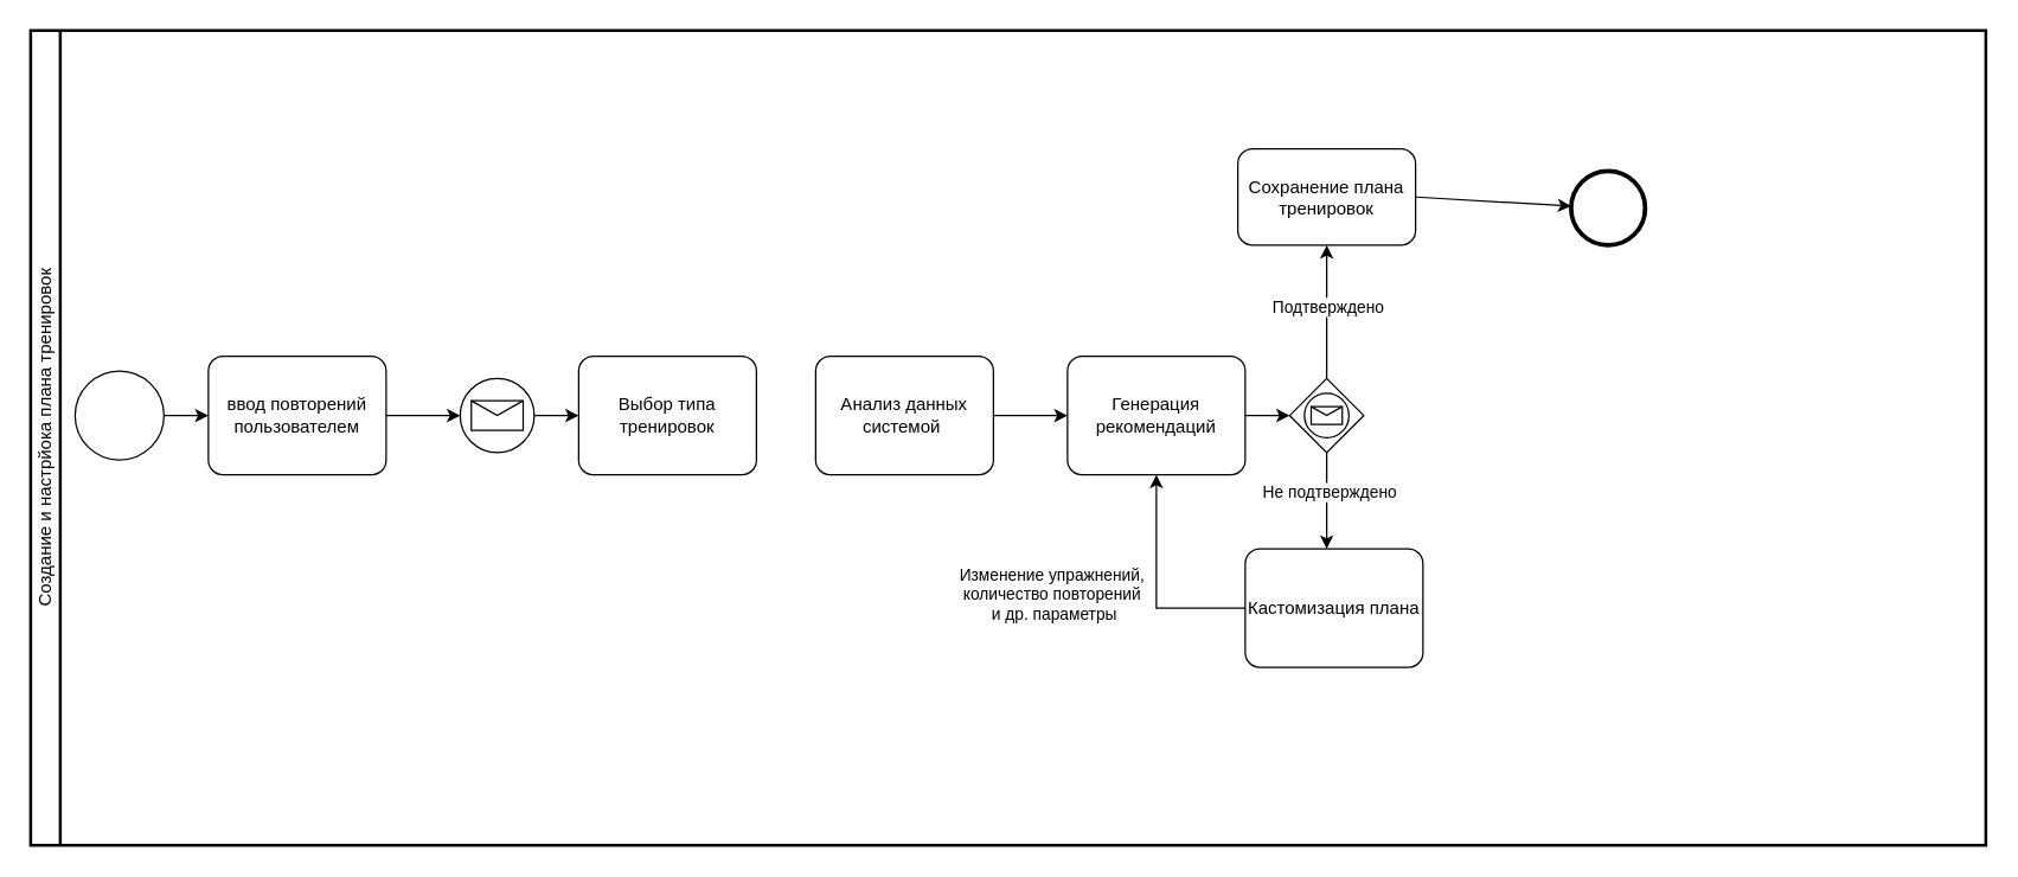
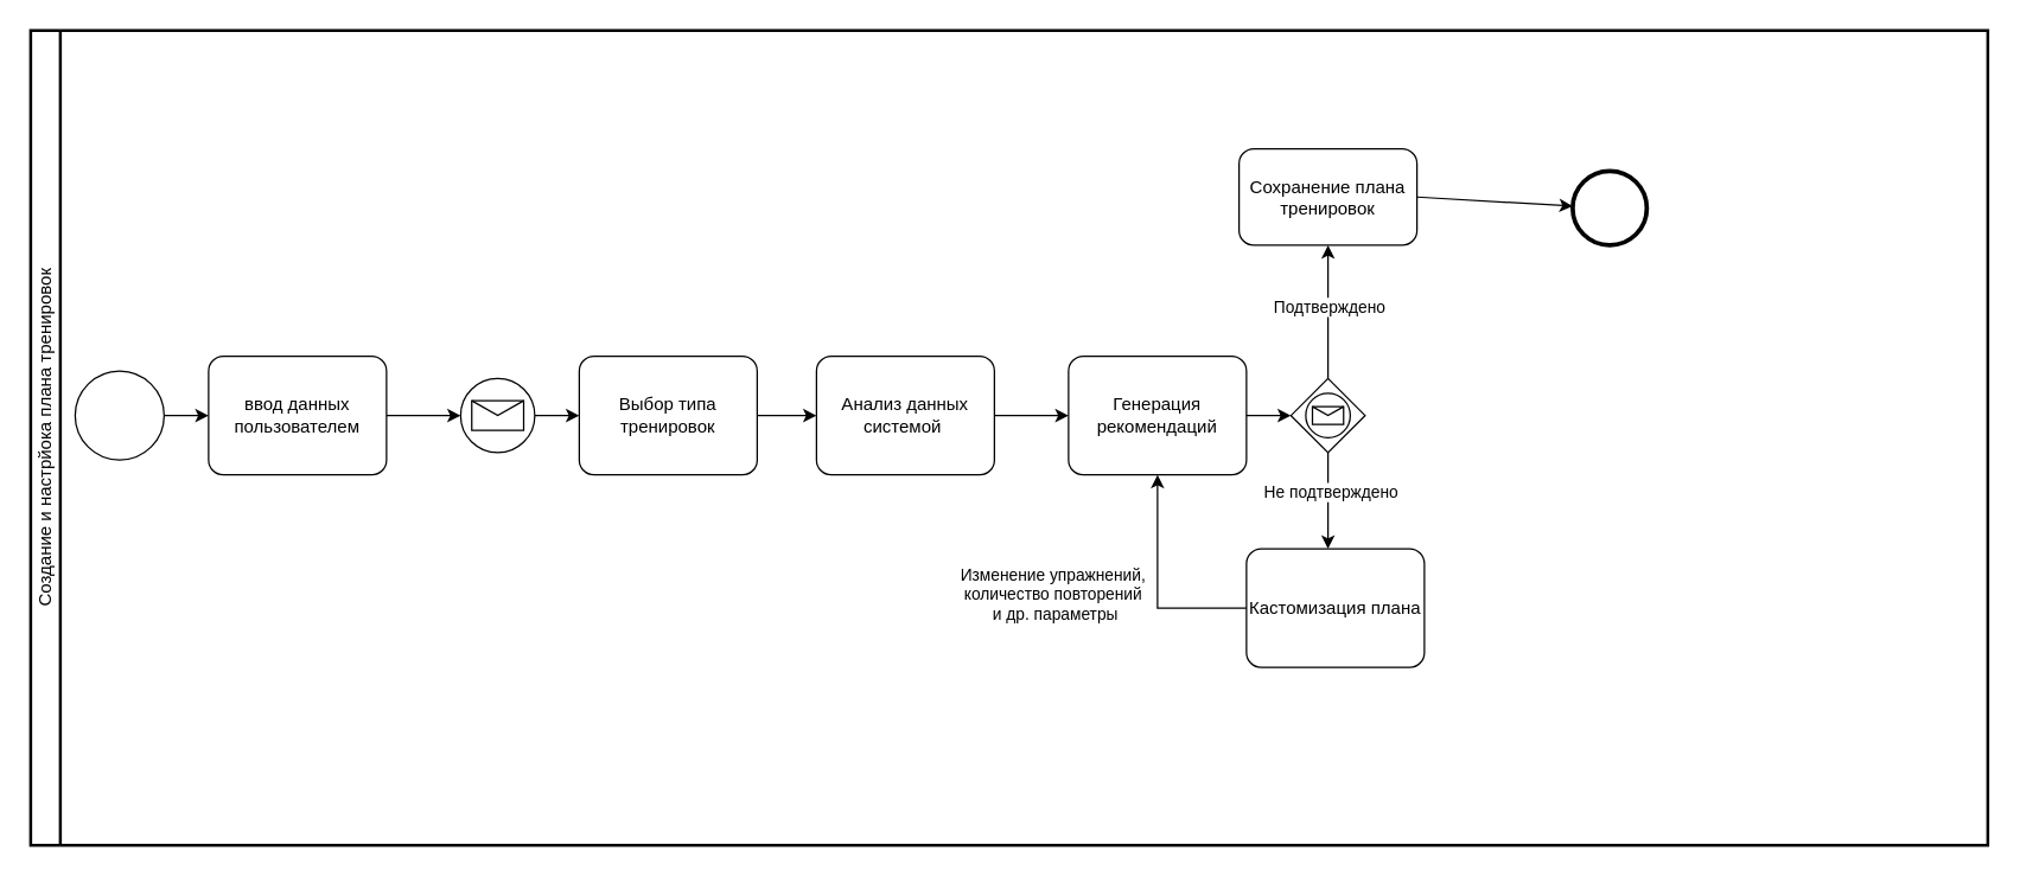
  <mxCell id="0" />
  <mxCell id="1" parent="0" />
  <mxCell id="2" value="Создание и настрйока плана тренировок" style="swimlane;html=1;startSize=20;fontStyle=0;collapsible=0;horizontal=0;swimlaneLine=1;swimlaneFillColor=#ffffff;strokeWidth=2;whiteSpace=wrap;" parent="1" vertex="1"><mxGeometry x="20" y="20" width="1320" height="550" as="geometry" /></mxCell>
  <mxCell id="3" value="" style="verticalLabelPosition=bottom;verticalAlign=top;html=1;shape=mxgraph.flowchart.on-page_reference;" vertex="1" parent="2"><mxGeometry x="30" y="230" width="60" height="60" as="geometry" /></mxCell>
  <mxCell id="4" value="Выбор типа тренировок" style="points=[[0.25,0,0],[0.5,0,0],[0.75,0,0],[1,0.25,0],[1,0.5,0],[1,0.75,0],[0.75,1,0],[0.5,1,0],[0.25,1,0],[0,0.75,0],[0,0.5,0],[0,0.25,0]];shape=mxgraph.bpmn.task;whiteSpace=wrap;rectStyle=rounded;size=10;html=1;container=1;expand=0;collapsible=0;taskMarker=abstract;" vertex="1" parent="2"><mxGeometry x="370" y="220" width="120" height="80" as="geometry" /></mxCell>
  <mxCell id="5" value="" style="points=[[0.145,0.145,0],[0.5,0,0],[0.855,0.145,0],[1,0.5,0],[0.855,0.855,0],[0.5,1,0],[0.145,0.855,0],[0,0.5,0]];shape=mxgraph.bpmn.event;html=1;verticalLabelPosition=bottom;labelBackgroundColor=#ffffff;verticalAlign=top;align=center;perimeter=ellipsePerimeter;outlineConnect=0;aspect=fixed;outline=standard;symbol=message;" vertex="1" parent="2"><mxGeometry x="290" y="235" width="50" height="50" as="geometry" /></mxCell>
  <mxCell id="6" style="edgeStyle=orthogonalEdgeStyle;rounded=0;orthogonalLoop=1;jettySize=auto;html=1;exitX=1;exitY=0.5;exitDx=0;exitDy=0;exitPerimeter=0;entryX=0;entryY=0.5;entryDx=0;entryDy=0;entryPerimeter=0;" parent="2" source="5" target="4" edge="1"><mxGeometry relative="1" as="geometry"><mxPoint x="390" y="259.5" as="sourcePoint" /><mxPoint x="470" y="260" as="targetPoint" /></mxGeometry></mxCell>
  <mxCell id="7" style="edgeStyle=orthogonalEdgeStyle;rounded=0;orthogonalLoop=1;jettySize=auto;html=1;entryX=0;entryY=0.5;entryDx=0;entryDy=0;entryPerimeter=0;" edge="1" parent="2" source="9" target="5"><mxGeometry relative="1" as="geometry"><mxPoint x="270" y="259.5" as="sourcePoint" /><mxPoint x="340" y="259.5" as="targetPoint" /></mxGeometry></mxCell>
- <mxCell id="9" value="ввод повторений пользователем" style="points=[[0.25,0,0],[0.5,0,0],[0.75,0,0],[1,0.25,0],[1,0.5,0],[1,0.75,0],[0.75,1,0],[0.5,1,0],[0.25,1,0],[0,0.75,0],[0,0.5,0],[0,0.25,0]];shape=mxgraph.bpmn.task;whiteSpace=wrap;rectStyle=rounded;size=10;html=1;container=1;expand=0;collapsible=0;taskMarker=abstract;" parent="2" vertex="1"><mxGeometry x="120" y="220" width="120" height="80" as="geometry" /></mxCell>
+ <mxCell id="8" style="edgeStyle=orthogonalEdgeStyle;rounded=0;orthogonalLoop=1;jettySize=auto;html=1;exitX=1;exitY=0.5;exitDx=0;exitDy=0;exitPerimeter=0;entryX=0;entryY=0.5;entryDx=0;entryDy=0;entryPerimeter=0;" edge="1" parent="2" source="4" target="10"><mxGeometry relative="1" as="geometry"><mxPoint x="580" y="259.5" as="sourcePoint" /><mxPoint x="550" y="260" as="targetPoint" /></mxGeometry></mxCell>
+ <mxCell id="9" value="ввод данных пользователем" style="points=[[0.25,0,0],[0.5,0,0],[0.75,0,0],[1,0.25,0],[1,0.5,0],[1,0.75,0],[0.75,1,0],[0.5,1,0],[0.25,1,0],[0,0.75,0],[0,0.5,0],[0,0.25,0]];shape=mxgraph.bpmn.task;whiteSpace=wrap;rectStyle=rounded;size=10;html=1;container=1;expand=0;collapsible=0;taskMarker=abstract;" parent="2" vertex="1"><mxGeometry x="120" y="220" width="120" height="80" as="geometry" /></mxCell>
  <mxCell id="10" value="Анализ данных системой&amp;nbsp;" style="points=[[0.25,0,0],[0.5,0,0],[0.75,0,0],[1,0.25,0],[1,0.5,0],[1,0.75,0],[0.75,1,0],[0.5,1,0],[0.25,1,0],[0,0.75,0],[0,0.5,0],[0,0.25,0]];shape=mxgraph.bpmn.task;whiteSpace=wrap;rectStyle=rounded;size=10;html=1;container=1;expand=0;collapsible=0;taskMarker=abstract;" vertex="1" parent="2"><mxGeometry x="530" y="220" width="120" height="80" as="geometry" /></mxCell>
  <mxCell id="11" value="Генерация рекомендаций" style="points=[[0.25,0,0],[0.5,0,0],[0.75,0,0],[1,0.25,0],[1,0.5,0],[1,0.75,0],[0.75,1,0],[0.5,1,0],[0.25,1,0],[0,0.75,0],[0,0.5,0],[0,0.25,0]];shape=mxgraph.bpmn.task;whiteSpace=wrap;rectStyle=rounded;size=10;html=1;container=1;expand=0;collapsible=0;taskMarker=abstract;" vertex="1" parent="2"><mxGeometry x="700" y="220" width="120" height="80" as="geometry" /></mxCell>
  <mxCell id="12" value="" style="endArrow=classic;html=1;rounded=0;exitX=1;exitY=0.5;exitDx=0;exitDy=0;exitPerimeter=0;" edge="1" parent="2" source="10" target="11"><mxGeometry width="50" height="50" relative="1" as="geometry"><mxPoint x="800" y="260" as="sourcePoint" /><mxPoint x="700" y="260" as="targetPoint" /></mxGeometry></mxCell>
  <mxCell id="13" value="" style="points=[[0.25,0.25,0],[0.5,0,0],[0.75,0.25,0],[1,0.5,0],[0.75,0.75,0],[0.5,1,0],[0.25,0.75,0],[0,0.5,0]];shape=mxgraph.bpmn.gateway2;html=1;verticalLabelPosition=bottom;labelBackgroundColor=#ffffff;verticalAlign=top;align=center;perimeter=rhombusPerimeter;outlineConnect=0;outline=standard;symbol=message;" vertex="1" parent="2"><mxGeometry x="850" y="235" width="50" height="50" as="geometry" /></mxCell>
  <mxCell id="14" value="" style="endArrow=classic;html=1;rounded=0;exitX=1;exitY=0.5;exitDx=0;exitDy=0;exitPerimeter=0;" edge="1" parent="2" source="11" target="13"><mxGeometry width="50" height="50" relative="1" as="geometry"><mxPoint x="690" y="350" as="sourcePoint" /><mxPoint x="740" y="300" as="targetPoint" /></mxGeometry></mxCell>
  <mxCell id="15" value="Сохранение плана тренировок" style="points=[[0.25,0,0],[0.5,0,0],[0.75,0,0],[1,0.25,0],[1,0.5,0],[1,0.75,0],[0.75,1,0],[0.5,1,0],[0.25,1,0],[0,0.75,0],[0,0.5,0],[0,0.25,0]];shape=mxgraph.bpmn.task;whiteSpace=wrap;rectStyle=rounded;size=10;html=1;container=1;expand=0;collapsible=0;taskMarker=abstract;" vertex="1" parent="2"><mxGeometry x="815" y="80" width="120" height="65" as="geometry" /></mxCell>
  <mxCell id="16" value="" style="endArrow=classic;html=1;rounded=0;exitX=0.5;exitY=0;exitDx=0;exitDy=0;exitPerimeter=0;entryX=0.5;entryY=1;entryDx=0;entryDy=0;entryPerimeter=0;" edge="1" parent="2" source="13" target="15"><mxGeometry width="50" height="50" relative="1" as="geometry"><mxPoint x="990" y="320" as="sourcePoint" /><mxPoint x="1040" y="270" as="targetPoint" /></mxGeometry></mxCell>
  <mxCell id="17" value="Подтверждено" style="edgeLabel;html=1;align=center;verticalAlign=middle;resizable=0;points=[];" vertex="1" connectable="0" parent="16"><mxGeometry x="0.089" relative="1" as="geometry"><mxPoint as="offset" /></mxGeometry></mxCell>
  <mxCell id="18" value="" style="endArrow=classic;html=1;rounded=0;exitX=0.5;exitY=1;exitDx=0;exitDy=0;exitPerimeter=0;" edge="1" parent="2" source="13"><mxGeometry width="50" height="50" relative="1" as="geometry"><mxPoint x="990" y="320" as="sourcePoint" /><mxPoint x="875" y="350" as="targetPoint" /></mxGeometry></mxCell>
  <mxCell id="19" value="Не подтверждено" style="edgeLabel;html=1;align=center;verticalAlign=middle;resizable=0;points=[];" vertex="1" connectable="0" parent="18"><mxGeometry x="-0.206" y="1" relative="1" as="geometry"><mxPoint as="offset" /></mxGeometry></mxCell>
  <mxCell id="20" value="" style="points=[[0.145,0.145,0],[0.5,0,0],[0.855,0.145,0],[1,0.5,0],[0.855,0.855,0],[0.5,1,0],[0.145,0.855,0],[0,0.5,0]];shape=mxgraph.bpmn.event;html=1;verticalLabelPosition=bottom;labelBackgroundColor=#ffffff;verticalAlign=top;align=center;perimeter=ellipsePerimeter;outlineConnect=0;aspect=fixed;outline=end;symbol=terminate2;" vertex="1" parent="2"><mxGeometry x="1040" y="95" width="50" height="50" as="geometry" /></mxCell>
  <mxCell id="21" value="" style="endArrow=classic;html=1;rounded=0;exitX=1;exitY=0.5;exitDx=0;exitDy=0;exitPerimeter=0;" edge="1" parent="2" source="15" target="20"><mxGeometry width="50" height="50" relative="1" as="geometry"><mxPoint x="1050" y="300" as="sourcePoint" /><mxPoint x="1100" y="250" as="targetPoint" /></mxGeometry></mxCell>
  <mxCell id="22" value="Кастомизация плана" style="points=[[0.25,0,0],[0.5,0,0],[0.75,0,0],[1,0.25,0],[1,0.5,0],[1,0.75,0],[0.75,1,0],[0.5,1,0],[0.25,1,0],[0,0.75,0],[0,0.5,0],[0,0.25,0]];shape=mxgraph.bpmn.task;whiteSpace=wrap;rectStyle=rounded;size=10;html=1;container=1;expand=0;collapsible=0;taskMarker=abstract;" vertex="1" parent="2"><mxGeometry x="820" y="350" width="120" height="80" as="geometry" /></mxCell>
  <mxCell id="23" value="" style="endArrow=classic;html=1;rounded=0;exitX=0;exitY=0.5;exitDx=0;exitDy=0;exitPerimeter=0;entryX=0.5;entryY=1;entryDx=0;entryDy=0;entryPerimeter=0;" edge="1" parent="2" source="22" target="11"><mxGeometry width="50" height="50" relative="1" as="geometry"><mxPoint x="690" y="280" as="sourcePoint" /><mxPoint x="740" y="230" as="targetPoint" /><Array as="points"><mxPoint x="760" y="390" /></Array></mxGeometry></mxCell>
  <mxCell id="24" value="Изменение упражнений,&amp;nbsp;&lt;div&gt;количество повторений&amp;nbsp;&lt;/div&gt;&lt;div&gt;и др. параметры&lt;/div&gt;" style="edgeLabel;html=1;align=center;verticalAlign=middle;resizable=0;points=[];" vertex="1" connectable="0" parent="23"><mxGeometry x="0.078" y="-1" relative="1" as="geometry"><mxPoint x="-71" y="11" as="offset" /></mxGeometry></mxCell>
  <mxCell id="25" style="edgeStyle=orthogonalEdgeStyle;rounded=0;orthogonalLoop=1;jettySize=auto;html=1;exitX=1;exitY=0.5;exitDx=0;exitDy=0;exitPerimeter=0;entryX=0;entryY=0.5;entryDx=0;entryDy=0;entryPerimeter=0;" edge="1" parent="2" source="3" target="9"><mxGeometry relative="1" as="geometry" /></mxCell>
